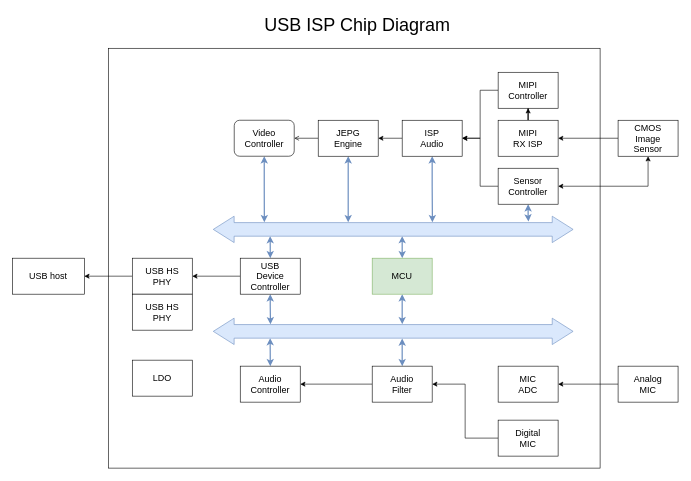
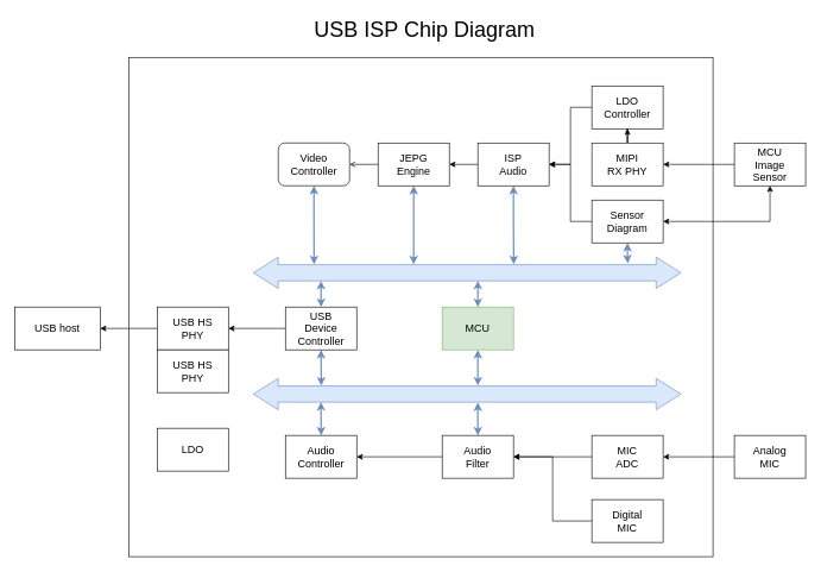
  <mxCell id="0" />
  <mxCell id="1" parent="0" />
  <mxCell id="2" value="" style="rounded=0;whiteSpace=wrap;html=1;fontSize=15;fillColor=default;" vertex="1" parent="1"><mxGeometry x="180" y="80" width="820" height="700" as="geometry" /></mxCell>
  <mxCell id="3" value="USB ISP Chip Diagram" style="text;html=1;align=center;verticalAlign=middle;resizable=0;points=[];autosize=1;strokeColor=none;fillColor=none;fontSize=30;" vertex="1" parent="1"><mxGeometry x="430" y="20" width="330" height="40" as="geometry" /></mxCell>
  <mxCell id="4" style="edgeStyle=orthogonalEdgeStyle;rounded=0;orthogonalLoop=1;jettySize=auto;html=1;entryX=0.142;entryY=0.227;entryDx=0;entryDy=0;entryPerimeter=0;fontSize=15;startArrow=classic;startFill=1;strokeWidth=2;fillColor=#dae8fc;strokeColor=#6c8ebf;" edge="1" parent="1" source="5" target="40"><mxGeometry relative="1" as="geometry" /></mxCell>
  <mxCell id="5" value="Video &lt;br&gt;Controller" style="whiteSpace=wrap;html=1;fontSize=15;rounded=1;" vertex="1" parent="1"><mxGeometry x="390" y="200" width="100" height="60" as="geometry" /></mxCell>
  <mxCell id="6" style="edgeStyle=orthogonalEdgeStyle;rounded=0;orthogonalLoop=1;jettySize=auto;html=1;entryX=1;entryY=0.5;entryDx=0;entryDy=0;fontSize=15;startArrow=none;startFill=0;endArrow=open;" edge="1" parent="1" source="8" target="5"><mxGeometry relative="1" as="geometry" /></mxCell>
  <mxCell id="7" style="edgeStyle=orthogonalEdgeStyle;rounded=0;orthogonalLoop=1;jettySize=auto;html=1;entryX=0.375;entryY=0.227;entryDx=0;entryDy=0;entryPerimeter=0;fontSize=15;startArrow=classic;startFill=1;strokeWidth=2;fillColor=#dae8fc;strokeColor=#6c8ebf;" edge="1" parent="1" source="8" target="40"><mxGeometry relative="1" as="geometry" /></mxCell>
  <mxCell id="8" value="JEPG &lt;br&gt;Engine" style="whiteSpace=wrap;html=1;fontSize=15;" vertex="1" parent="1"><mxGeometry x="530" y="200" width="100" height="60" as="geometry" /></mxCell>
  <mxCell id="9" style="edgeStyle=orthogonalEdgeStyle;rounded=0;orthogonalLoop=1;jettySize=auto;html=1;entryX=1;entryY=0.5;entryDx=0;entryDy=0;fontSize=15;" edge="1" parent="1" source="10" target="26"><mxGeometry relative="1" as="geometry" /></mxCell>
- <mxCell id="10" value="MIPI Controller" style="whiteSpace=wrap;html=1;fontSize=15;" vertex="1" parent="1"><mxGeometry x="830" y="120" width="100" height="60" as="geometry" /></mxCell>
+ <mxCell id="10" value="LDO Controller" style="whiteSpace=wrap;html=1;fontSize=15;" vertex="1" parent="1"><mxGeometry x="830" y="120" width="100" height="60" as="geometry" /></mxCell>
  <mxCell id="11" style="edgeStyle=orthogonalEdgeStyle;rounded=0;orthogonalLoop=1;jettySize=auto;html=1;entryX=0.5;entryY=1;entryDx=0;entryDy=0;fontSize=15;" edge="1" parent="1" source="12" target="10"><mxGeometry relative="1" as="geometry" /></mxCell>
- <mxCell id="12" value="MIPI &lt;br&gt;RX ISP" style="whiteSpace=wrap;html=1;fontSize=15;" vertex="1" parent="1"><mxGeometry x="830" y="200" width="100" height="60" as="geometry" /></mxCell>
+ <mxCell id="12" value="MIPI &lt;br&gt;RX PHY" style="whiteSpace=wrap;html=1;fontSize=15;" vertex="1" parent="1"><mxGeometry x="830" y="200" width="100" height="60" as="geometry" /></mxCell>
  <mxCell id="13" style="edgeStyle=orthogonalEdgeStyle;rounded=0;orthogonalLoop=1;jettySize=auto;html=1;fontSize=15;" edge="1" parent="1" source="16"><mxGeometry relative="1" as="geometry"><mxPoint x="770" y="230" as="targetPoint" /><Array as="points"><mxPoint x="800" y="310" /><mxPoint x="800" y="230" /></Array></mxGeometry></mxCell>
  <mxCell id="14" style="edgeStyle=orthogonalEdgeStyle;rounded=0;orthogonalLoop=1;jettySize=auto;html=1;entryX=0.5;entryY=1;entryDx=0;entryDy=0;fontSize=15;startArrow=classic;startFill=1;" edge="1" parent="1" source="16" target="23"><mxGeometry relative="1" as="geometry" /></mxCell>
  <mxCell id="15" style="edgeStyle=orthogonalEdgeStyle;rounded=0;orthogonalLoop=1;jettySize=auto;html=1;entryX=0.876;entryY=0.198;entryDx=0;entryDy=0;entryPerimeter=0;fontSize=15;startArrow=classic;startFill=1;strokeWidth=2;fillColor=#dae8fc;strokeColor=#6c8ebf;" edge="1" parent="1" source="16" target="40"><mxGeometry relative="1" as="geometry" /></mxCell>
- <mxCell id="16" value="Sensor &lt;br&gt;Controller" style="whiteSpace=wrap;html=1;fontSize=15;" vertex="1" parent="1"><mxGeometry x="830" y="280" width="100" height="60" as="geometry" /></mxCell>
+ <mxCell id="16" value="Sensor &lt;br&gt;Diagram" style="whiteSpace=wrap;html=1;fontSize=15;" vertex="1" parent="1"><mxGeometry x="830" y="280" width="100" height="60" as="geometry" /></mxCell>
+ <mxCell id="17" style="edgeStyle=orthogonalEdgeStyle;rounded=0;orthogonalLoop=1;jettySize=auto;html=1;entryX=1;entryY=0.5;entryDx=0;entryDy=0;fontSize=15;startArrow=none;startFill=0;" edge="1" parent="1" source="18" target="31"><mxGeometry relative="1" as="geometry" /></mxCell>
  <mxCell id="18" value="MIC &lt;br&gt;ADC" style="whiteSpace=wrap;html=1;fontSize=15;" vertex="1" parent="1"><mxGeometry x="830" y="610" width="100" height="60" as="geometry" /></mxCell>
  <mxCell id="19" style="edgeStyle=orthogonalEdgeStyle;rounded=0;orthogonalLoop=1;jettySize=auto;html=1;entryX=0.525;entryY=0.755;entryDx=0;entryDy=0;entryPerimeter=0;fontSize=15;startArrow=classic;startFill=1;strokeWidth=2;fillColor=#dae8fc;strokeColor=#6c8ebf;" edge="1" parent="1" source="21" target="40"><mxGeometry relative="1" as="geometry" /></mxCell>
  <mxCell id="20" style="edgeStyle=orthogonalEdgeStyle;rounded=0;orthogonalLoop=1;jettySize=auto;html=1;entryX=0.525;entryY=0.227;entryDx=0;entryDy=0;entryPerimeter=0;fontSize=15;startArrow=classic;startFill=1;strokeWidth=2;fillColor=#dae8fc;strokeColor=#6c8ebf;" edge="1" parent="1" source="21" target="41"><mxGeometry relative="1" as="geometry" /></mxCell>
  <mxCell id="21" value="MCU" style="whiteSpace=wrap;html=1;fontSize=15;fillColor=#d5e8d4;strokeColor=#82b366;" vertex="1" parent="1"><mxGeometry x="620" y="430" width="100" height="60" as="geometry" /></mxCell>
  <mxCell id="22" style="edgeStyle=orthogonalEdgeStyle;rounded=0;orthogonalLoop=1;jettySize=auto;html=1;entryX=1;entryY=0.5;entryDx=0;entryDy=0;fontSize=15;" edge="1" parent="1" source="23" target="12"><mxGeometry relative="1" as="geometry" /></mxCell>
- <mxCell id="23" value="CMOS &lt;br&gt;Image &lt;br&gt;Sensor" style="whiteSpace=wrap;html=1;fontSize=15;align=center;" vertex="1" parent="1"><mxGeometry x="1030" y="200" width="100" height="60" as="geometry" /></mxCell>
+ <mxCell id="23" value="MCU &lt;br&gt;Image &lt;br&gt;Sensor" style="whiteSpace=wrap;html=1;fontSize=15;align=center;" vertex="1" parent="1"><mxGeometry x="1030" y="200" width="100" height="60" as="geometry" /></mxCell>
  <mxCell id="24" style="edgeStyle=orthogonalEdgeStyle;rounded=0;orthogonalLoop=1;jettySize=auto;html=1;entryX=1;entryY=0.5;entryDx=0;entryDy=0;fontSize=15;startArrow=none;startFill=0;" edge="1" parent="1" source="26" target="8"><mxGeometry relative="1" as="geometry" /></mxCell>
  <mxCell id="25" style="edgeStyle=orthogonalEdgeStyle;rounded=0;orthogonalLoop=1;jettySize=auto;html=1;entryX=0.609;entryY=0.227;entryDx=0;entryDy=0;entryPerimeter=0;fontSize=15;startArrow=classic;startFill=1;strokeWidth=2;fillColor=#dae8fc;strokeColor=#6c8ebf;" edge="1" parent="1" source="26" target="40"><mxGeometry relative="1" as="geometry" /></mxCell>
  <mxCell id="26" value="ISP&lt;br&gt;Audio" style="whiteSpace=wrap;html=1;fontSize=15;" vertex="1" parent="1"><mxGeometry x="670" y="200" width="100" height="60" as="geometry" /></mxCell>
  <mxCell id="27" style="edgeStyle=orthogonalEdgeStyle;rounded=0;orthogonalLoop=1;jettySize=auto;html=1;entryX=1;entryY=0.5;entryDx=0;entryDy=0;fontSize=15;startArrow=none;startFill=0;" edge="1" parent="1" source="28" target="18"><mxGeometry relative="1" as="geometry" /></mxCell>
  <mxCell id="28" value="Analog&lt;br&gt;MIC" style="whiteSpace=wrap;html=1;fontSize=15;fillColor=default;" vertex="1" parent="1"><mxGeometry x="1030" y="610" width="100" height="60" as="geometry" /></mxCell>
  <mxCell id="29" style="edgeStyle=orthogonalEdgeStyle;rounded=0;orthogonalLoop=1;jettySize=auto;html=1;entryX=1;entryY=0.5;entryDx=0;entryDy=0;fontSize=15;startArrow=none;startFill=0;" edge="1" parent="1" source="31" target="37"><mxGeometry relative="1" as="geometry" /></mxCell>
  <mxCell id="30" style="edgeStyle=orthogonalEdgeStyle;rounded=0;orthogonalLoop=1;jettySize=auto;html=1;entryX=0.525;entryY=0.769;entryDx=0;entryDy=0;entryPerimeter=0;fontSize=15;startArrow=classic;startFill=1;strokeWidth=2;fillColor=#dae8fc;strokeColor=#6c8ebf;" edge="1" parent="1" source="31" target="41"><mxGeometry relative="1" as="geometry" /></mxCell>
  <mxCell id="31" value="Audio&lt;br&gt;Filter" style="whiteSpace=wrap;html=1;fontSize=15;fillColor=default;" vertex="1" parent="1"><mxGeometry x="620" y="610" width="100" height="60" as="geometry" /></mxCell>
  <mxCell id="32" style="edgeStyle=orthogonalEdgeStyle;rounded=0;orthogonalLoop=1;jettySize=auto;html=1;entryX=1;entryY=0.5;entryDx=0;entryDy=0;fontSize=15;startArrow=none;startFill=0;strokeWidth=1;" edge="1" parent="1" source="35" target="44"><mxGeometry relative="1" as="geometry" /></mxCell>
  <mxCell id="33" style="edgeStyle=orthogonalEdgeStyle;rounded=0;orthogonalLoop=1;jettySize=auto;html=1;entryX=0.158;entryY=0.755;entryDx=0;entryDy=0;entryPerimeter=0;fontSize=15;startArrow=classic;startFill=1;strokeWidth=2;fillColor=#dae8fc;strokeColor=#6c8ebf;" edge="1" parent="1" source="35" target="40"><mxGeometry relative="1" as="geometry" /></mxCell>
  <mxCell id="34" style="edgeStyle=orthogonalEdgeStyle;rounded=0;orthogonalLoop=1;jettySize=auto;html=1;entryX=0.159;entryY=0.234;entryDx=0;entryDy=0;entryPerimeter=0;fontSize=15;startArrow=classic;startFill=1;strokeWidth=2;fillColor=#dae8fc;strokeColor=#6c8ebf;" edge="1" parent="1" source="35" target="41"><mxGeometry relative="1" as="geometry" /></mxCell>
  <mxCell id="35" value="USB&lt;br&gt;Device&lt;br&gt;Controller" style="whiteSpace=wrap;html=1;fontSize=15;fillColor=default;" vertex="1" parent="1"><mxGeometry x="400" y="430" width="100" height="60" as="geometry" /></mxCell>
  <mxCell id="36" style="edgeStyle=orthogonalEdgeStyle;rounded=0;orthogonalLoop=1;jettySize=auto;html=1;entryX=0.158;entryY=0.757;entryDx=0;entryDy=0;entryPerimeter=0;fontSize=15;startArrow=classic;startFill=1;strokeWidth=2;fillColor=#dae8fc;strokeColor=#6c8ebf;" edge="1" parent="1" source="37" target="41"><mxGeometry relative="1" as="geometry" /></mxCell>
  <mxCell id="37" value="Audio&lt;br&gt;Controller" style="whiteSpace=wrap;html=1;fontSize=15;fillColor=default;" vertex="1" parent="1"><mxGeometry x="400" y="610" width="100" height="60" as="geometry" /></mxCell>
  <mxCell id="38" style="edgeStyle=orthogonalEdgeStyle;rounded=0;orthogonalLoop=1;jettySize=auto;html=1;entryX=1;entryY=0.5;entryDx=0;entryDy=0;fontSize=15;startArrow=none;startFill=0;" edge="1" parent="1" source="39" target="31"><mxGeometry relative="1" as="geometry" /></mxCell>
  <mxCell id="39" value="Digital&lt;br&gt;MIC" style="whiteSpace=wrap;html=1;fontSize=15;fillColor=default;" vertex="1" parent="1"><mxGeometry x="830" y="700" width="100" height="60" as="geometry" /></mxCell>
  <mxCell id="40" value="" style="shape=doubleArrow;whiteSpace=wrap;html=1;fontSize=15;fillColor=#dae8fc;arrowWidth=0.515;arrowSize=0.058;strokeColor=#6c8ebf;" vertex="1" parent="1"><mxGeometry x="355" y="360" width="600" height="44" as="geometry" /></mxCell>
  <mxCell id="41" value="" style="shape=doubleArrow;whiteSpace=wrap;html=1;fontSize=15;fillColor=#dae8fc;arrowWidth=0.515;arrowSize=0.058;strokeColor=#6c8ebf;" vertex="1" parent="1"><mxGeometry x="355" y="530" width="600" height="44" as="geometry" /></mxCell>
  <mxCell id="42" value="LDO" style="whiteSpace=wrap;html=1;fontSize=15;fillColor=default;" vertex="1" parent="1"><mxGeometry x="220" y="600" width="100" height="60" as="geometry" /></mxCell>
  <mxCell id="43" style="edgeStyle=orthogonalEdgeStyle;rounded=0;orthogonalLoop=1;jettySize=auto;html=1;entryX=1;entryY=0.5;entryDx=0;entryDy=0;fontSize=15;startArrow=none;startFill=0;strokeWidth=1;" edge="1" parent="1" source="44" target="46"><mxGeometry relative="1" as="geometry" /></mxCell>
  <mxCell id="44" value="USB HS&lt;br&gt;PHY" style="whiteSpace=wrap;html=1;fontSize=15;fillColor=default;" vertex="1" parent="1"><mxGeometry x="220" y="430" width="100" height="60" as="geometry" /></mxCell>
  <mxCell id="45" value="USB HS&lt;br&gt;PHY" style="whiteSpace=wrap;html=1;fontSize=15;fillColor=default;" vertex="1" parent="1"><mxGeometry x="220" y="490" width="100" height="60" as="geometry" /></mxCell>
  <mxCell id="46" value="USB host" style="whiteSpace=wrap;html=1;fontSize=15;fillColor=default;" vertex="1" parent="1"><mxGeometry x="20" y="430" width="120" height="60" as="geometry" /></mxCell>
